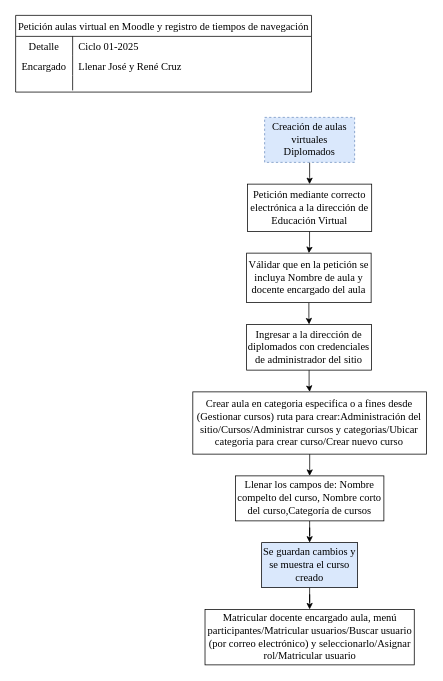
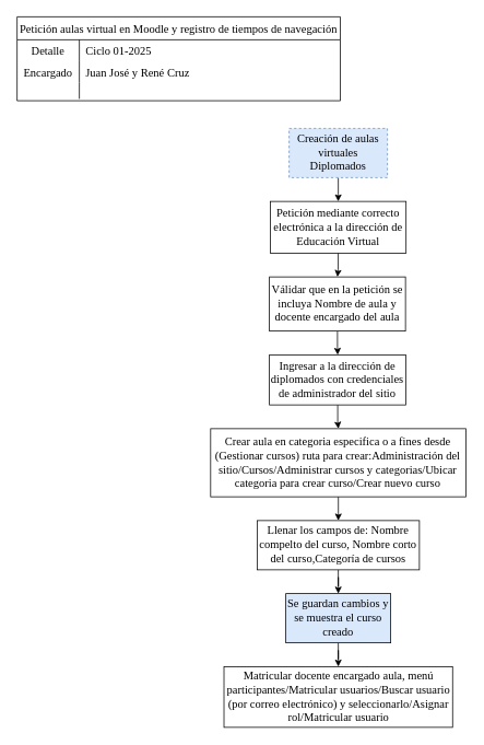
  <mxCell id="0" />
  <mxCell id="1" parent="0" />
  <mxCell id="2" value="Petición aulas virtual en Moodle y registro de tiempos de navegación" style="shape=table;startSize=28;container=1;collapsible=0;childLayout=tableLayout;fixedRows=1;rowLines=0;fontStyle=0;strokeColor=default;fontSize=14;fontFamily=Times New Roman;" vertex="1" parent="1"><mxGeometry x="20" y="20" width="394.544" height="102.276" as="geometry" /></mxCell>
  <mxCell id="3" value="" style="shape=tableRow;horizontal=0;startSize=0;swimlaneHead=0;swimlaneBody=0;top=0;left=0;bottom=0;right=0;collapsible=0;dropTarget=0;fillColor=none;points=[[0,0.5],[1,0.5]];portConstraint=eastwest;strokeColor=inherit;fontSize=16;fontFamily=Times New Roman;" vertex="1" parent="2"><mxGeometry y="28" width="394.544" height="25" as="geometry" /></mxCell>
  <mxCell id="4" value="&lt;font style=&quot;font-size: 14px;&quot;&gt;Detalle&lt;/font&gt;&lt;div&gt;&lt;br&gt;&lt;/div&gt;" style="shape=partialRectangle;html=1;whiteSpace=wrap;connectable=0;fillColor=none;top=0;left=0;bottom=0;right=0;overflow=hidden;pointerEvents=1;strokeColor=inherit;fontSize=16;fontFamily=Times New Roman;" vertex="1" parent="3"><mxGeometry width="76" height="25" as="geometry"><mxRectangle width="76" height="25" as="alternateBounds" /></mxGeometry></mxCell>
  <mxCell id="5" value="&lt;font style=&quot;font-size: 14px;&quot;&gt;Ciclo 01-2025&lt;/font&gt;" style="shape=partialRectangle;html=1;whiteSpace=wrap;connectable=0;fillColor=none;top=0;left=0;bottom=0;right=0;align=left;spacingLeft=6;overflow=hidden;strokeColor=inherit;fontSize=16;fontFamily=Times New Roman;" vertex="1" parent="3"><mxGeometry x="76" width="319" height="25" as="geometry"><mxRectangle width="319" height="25" as="alternateBounds" /></mxGeometry></mxCell>
  <mxCell id="6" value="" style="shape=tableRow;horizontal=0;startSize=0;swimlaneHead=0;swimlaneBody=0;top=0;left=0;bottom=0;right=0;collapsible=0;dropTarget=0;fillColor=none;points=[[0,0.5],[1,0.5]];portConstraint=eastwest;strokeColor=inherit;fontSize=16;fontFamily=Times New Roman;" vertex="1" parent="2"><mxGeometry y="53" width="394.544" height="27" as="geometry" /></mxCell>
  <mxCell id="7" value="&lt;font style=&quot;font-size: 14px;&quot;&gt;Encargado&lt;/font&gt;" style="shape=partialRectangle;html=1;whiteSpace=wrap;connectable=0;fillColor=none;top=0;left=0;bottom=0;right=0;overflow=hidden;strokeColor=inherit;fontSize=16;fontFamily=Times New Roman;" vertex="1" parent="6"><mxGeometry width="76" height="27" as="geometry"><mxRectangle width="76" height="27" as="alternateBounds" /></mxGeometry></mxCell>
- <mxCell id="8" value="&lt;span style=&quot;font-size: 14px;&quot;&gt;Llenar José y René Cruz&lt;/span&gt;" style="shape=partialRectangle;html=1;whiteSpace=wrap;connectable=0;fillColor=none;top=0;left=0;bottom=0;right=0;align=left;spacingLeft=6;overflow=hidden;strokeColor=inherit;fontSize=16;fontFamily=Times New Roman;" vertex="1" parent="6"><mxGeometry x="76" width="319" height="27" as="geometry"><mxRectangle width="319" height="27" as="alternateBounds" /></mxGeometry></mxCell>
+ <mxCell id="8" value="&lt;span style=&quot;font-size: 14px;&quot;&gt;Juan José y René Cruz&lt;/span&gt;" style="shape=partialRectangle;html=1;whiteSpace=wrap;connectable=0;fillColor=none;top=0;left=0;bottom=0;right=0;align=left;spacingLeft=6;overflow=hidden;strokeColor=inherit;fontSize=16;fontFamily=Times New Roman;" vertex="1" parent="6"><mxGeometry x="76" width="319" height="27" as="geometry"><mxRectangle width="319" height="27" as="alternateBounds" /></mxGeometry></mxCell>
  <mxCell id="9" value="" style="shape=tableRow;horizontal=0;startSize=0;swimlaneHead=0;swimlaneBody=0;top=0;left=0;bottom=0;right=0;collapsible=0;dropTarget=0;fillColor=none;points=[[0,0.5],[1,0.5]];portConstraint=eastwest;strokeColor=inherit;fontSize=16;fontFamily=Times New Roman;" vertex="1" parent="2"><mxGeometry y="80" width="394.544" height="20" as="geometry" /></mxCell>
  <mxCell id="10" value="" style="shape=partialRectangle;html=1;whiteSpace=wrap;connectable=0;fillColor=none;top=0;left=0;bottom=0;right=0;overflow=hidden;strokeColor=inherit;fontSize=16;fontFamily=Times New Roman;" vertex="1" parent="9"><mxGeometry width="76" height="20" as="geometry"><mxRectangle width="76" height="20" as="alternateBounds" /></mxGeometry></mxCell>
  <mxCell id="11" value="" style="shape=partialRectangle;html=1;whiteSpace=wrap;connectable=0;fillColor=none;top=0;left=0;bottom=0;right=0;align=left;spacingLeft=6;overflow=hidden;strokeColor=inherit;fontSize=16;fontFamily=Times New Roman;" vertex="1" parent="9"><mxGeometry x="76" width="319" height="20" as="geometry"><mxRectangle width="319" height="20" as="alternateBounds" /></mxGeometry></mxCell>
  <mxCell id="12" value="" style="edgeStyle=orthogonalEdgeStyle;rounded=0;orthogonalLoop=1;jettySize=auto;html=1;" edge="1" parent="1" source="13" target="15"><mxGeometry relative="1" as="geometry" /></mxCell>
  <mxCell id="13" value="Creación de aulas virtuales Diplomados" style="rounded=0;whiteSpace=wrap;html=1;fontFamily=Times New Roman;fontSize=14;fillColor=#dae8fc;strokeColor=#6c8ebf;dashed=1;" vertex="1" parent="1"><mxGeometry x="352" y="156" width="120" height="60" as="geometry" /></mxCell>
  <mxCell id="14" value="" style="edgeStyle=orthogonalEdgeStyle;rounded=0;orthogonalLoop=1;jettySize=auto;html=1;" edge="1" parent="1" source="15" target="17"><mxGeometry relative="1" as="geometry" /></mxCell>
  <mxCell id="15" value="Petición mediante correcto electrónica a la dirección de Educación Virtual" style="whiteSpace=wrap;html=1;fontSize=14;fontFamily=Times New Roman;rounded=0;" vertex="1" parent="1"><mxGeometry x="329" y="245" width="165.75" height="63" as="geometry" /></mxCell>
  <mxCell id="16" value="" style="edgeStyle=orthogonalEdgeStyle;rounded=0;orthogonalLoop=1;jettySize=auto;html=1;" edge="1" parent="1" source="17" target="19"><mxGeometry relative="1" as="geometry" /></mxCell>
  <mxCell id="17" value="Válidar que en la petición se incluya Nombre de aula y docente encargado del aula" style="whiteSpace=wrap;html=1;fontSize=14;fontFamily=Times New Roman;rounded=0;" vertex="1" parent="1"><mxGeometry x="328" y="337" width="166.01" height="66" as="geometry" /></mxCell>
  <mxCell id="18" value="" style="edgeStyle=orthogonalEdgeStyle;rounded=0;orthogonalLoop=1;jettySize=auto;html=1;" edge="1" parent="1" source="19" target="21"><mxGeometry relative="1" as="geometry" /></mxCell>
  <mxCell id="19" value="Ingresar a la dirección de diplomados con credenciales de administrador del sitio" style="whiteSpace=wrap;html=1;fontSize=14;fontFamily=Times New Roman;rounded=0;" vertex="1" parent="1"><mxGeometry x="328" y="432" width="166.49" height="61" as="geometry" /></mxCell>
  <mxCell id="20" value="" style="edgeStyle=orthogonalEdgeStyle;rounded=0;orthogonalLoop=1;jettySize=auto;html=1;" edge="1" parent="1" source="21" target="23"><mxGeometry relative="1" as="geometry" /></mxCell>
  <mxCell id="21" value="Crear aula en categoria especifica o a fines desde (Gestionar cursos) ruta para crear:Administración del sitio/Cursos/Administrar cursos y categorias/Ubicar categoria para crear curso/Crear nuevo curso" style="whiteSpace=wrap;html=1;fontSize=14;fontFamily=Times New Roman;rounded=0;" vertex="1" parent="1"><mxGeometry x="256.26" y="522" width="311.49" height="83" as="geometry" /></mxCell>
  <mxCell id="22" value="" style="edgeStyle=orthogonalEdgeStyle;rounded=0;orthogonalLoop=1;jettySize=auto;html=1;" edge="1" parent="1" source="23" target="25"><mxGeometry relative="1" as="geometry" /></mxCell>
  <mxCell id="23" value="Llenar los campos de: Nombre compelto del curso, Nombre corto del curso,Categoría de cursos" style="whiteSpace=wrap;html=1;fontSize=14;fontFamily=Times New Roman;rounded=0;" vertex="1" parent="1"><mxGeometry x="313.01" y="634" width="198" height="60" as="geometry" /></mxCell>
  <mxCell id="24" value="" style="edgeStyle=orthogonalEdgeStyle;rounded=0;orthogonalLoop=1;jettySize=auto;html=1;" edge="1" parent="1" source="25" target="26"><mxGeometry relative="1" as="geometry" /></mxCell>
  <mxCell id="25" value="Se guardan cambios y se muestra el curso creado" style="whiteSpace=wrap;html=1;fontSize=14;fontFamily=Times New Roman;rounded=0;fillColor=#dae8fc;" vertex="1" parent="1"><mxGeometry x="348.02" y="723" width="127.99" height="60" as="geometry" /></mxCell>
  <mxCell id="26" value="Matricular docente encargado aula, menú participantes/Matricular usuarios/Buscar usuario (por correo electrónico) y seleccionarlo/Asignar rol/Matricular usuario" style="whiteSpace=wrap;html=1;fontSize=14;fontFamily=Times New Roman;rounded=0;" vertex="1" parent="1"><mxGeometry x="272.52" y="812" width="278.99" height="74" as="geometry" /></mxCell>
